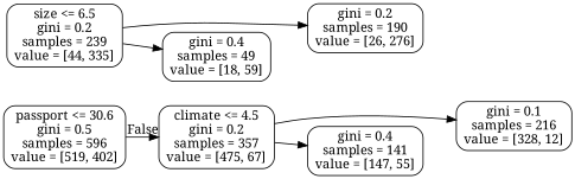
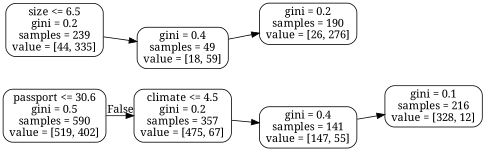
  digraph {
    fontname="Noto Serif"
    rankdir=LR
    node [color=black fontname="Noto Serif" shape=box style=rounded]
    edge [fontname="Noto Serif"]
-   n1 [label="passport <= 30.6\ngini = 0.5\nsamples = 596\nvalue = [519, 402]"]
+   n1 [label="passport <= 30.6\ngini = 0.5\nsamples = 590\nvalue = [519, 402]"]
    n2 [label="climate <= 4.5\ngini = 0.2\nsamples = 357\nvalue = [475, 67]"]
    n3 [label="size <= 6.5\ngini = 0.2\nsamples = 239\nvalue = [44, 335]"]
    n4 [label="gini = 0.2\nsamples = 190\nvalue = [26, 276]"]
    n5 [label="gini = 0.4\nsamples = 49\nvalue = [18, 59]"]
    n6 [label="gini = 0.1\nsamples = 216\nvalue = [328, 12]"]
    n7 [label="gini = 0.4\nsamples = 141\nvalue = [147, 55]"]
    n1 -> n2 [headlabel=False labelangle=-45 labeldistance=2.5]
-   n2 -> n6
+   n7 -> n6
    n2 -> n7
-   n3 -> n4
+   n5 -> n4
    n3 -> n5
  }
